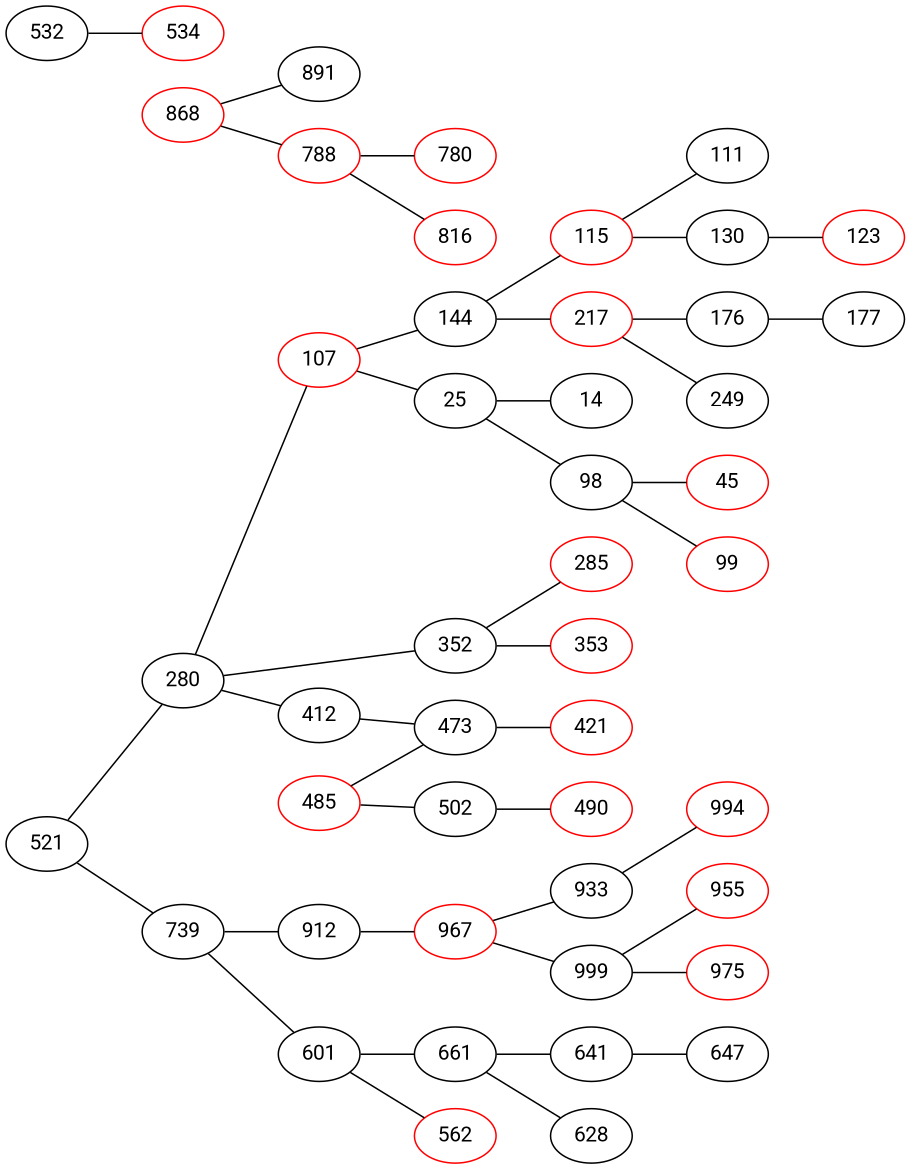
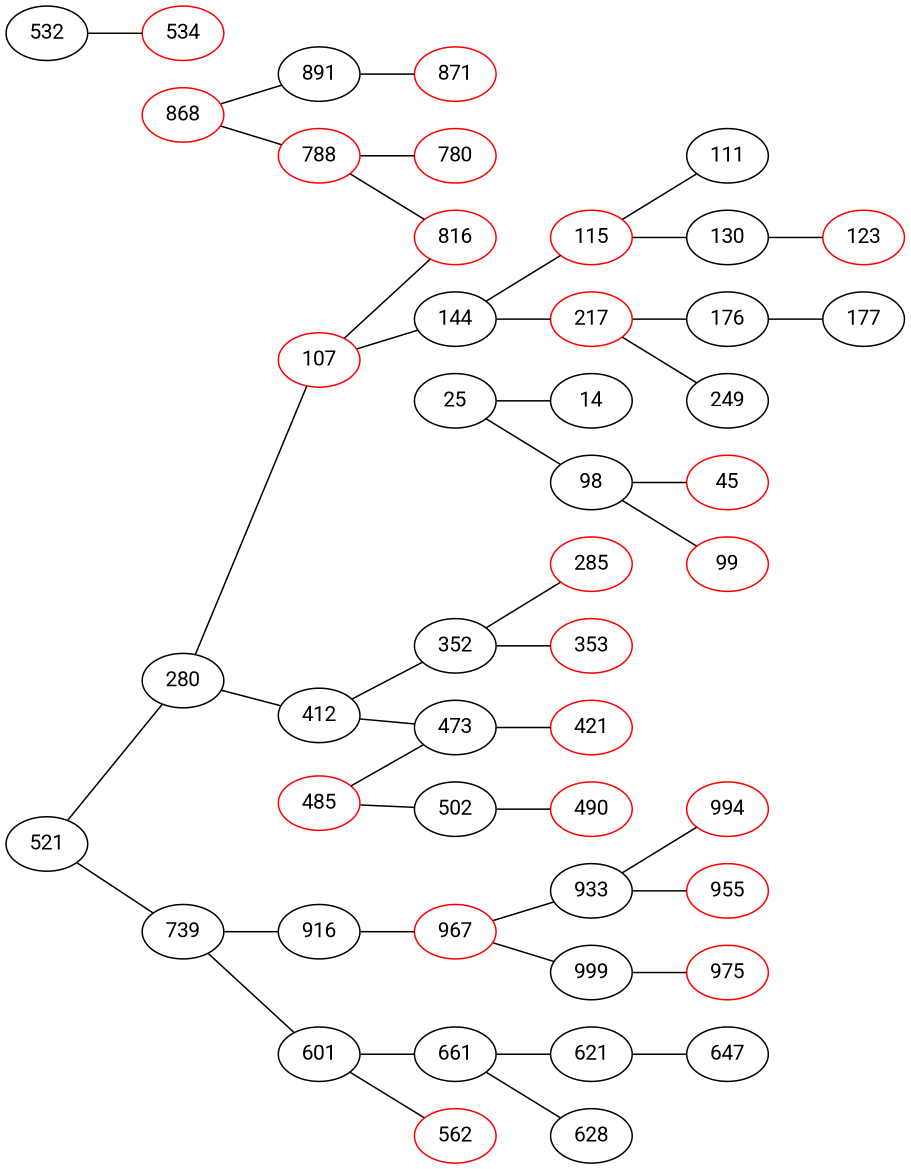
  graph {
    fontname=Roboto
    rankdir=LR
    node [color=black fontname=Roboto]
    edge [fontname=Roboto]
    521
    280
    739
    107 [color=red]
    412
    601
-   912
+   912 [label=916]
    25
    144
    352
    473
    14
    98
    115 [color=red]
    217 [color=red]
    45 [color=red]
    99 [color=red]
    111
    130
    176
    249
    123 [color=red]
    177
    285 [color=red]
    353 [color=red]
    485 [color=red]
    502
    421 [color=red]
    490 [color=red]
    562 [color=red]
    661
    967 [color=red]
-   621 [label=641]
+   621
    n34 [label=628]
    534 [color=red]
    532
    647
    868 [color=red]
    788 [color=red]
    891
    933
    999
    n43 [color=red label=780]
    816 [color=red]
+   871 [color=red]
    n46 [color=red label=994]
    955 [color=red]
    975 [color=red]
    521 -- 280
    521 -- 739
    280 -- 107
    280 -- 412
    739 -- 601
    739 -- 912
-   107 -- 25
+   107 -- 816
    107 -- 144
-   280 -- 352
+   412 -- 352
    412 -- 473
    601 -- 562
    601 -- 661
    912 -- 967
    25 -- 14
    25 -- 98
    144 -- 115
    144 -- 217
    352 -- 285
    352 -- 353
    473 -- 421
    98 -- 45
    98 -- 99
    115 -- 111
    115 -- 130
    217 -- 176
    217 -- 249
    130 -- 123
    176 -- 177
    485 -- 473
    485 -- 502
    502 -- 490
    661 -- 621
    661 -- n34
    967 -- 933
    967 -- 999
    621 -- 647
    532 -- 534
    868 -- 788
    868 -- 891
    788 -- n43
    788 -- 816
+   891 -- 871
    933 -- n46
-   999 -- 955
+   933 -- 955
    999 -- 975
  }
